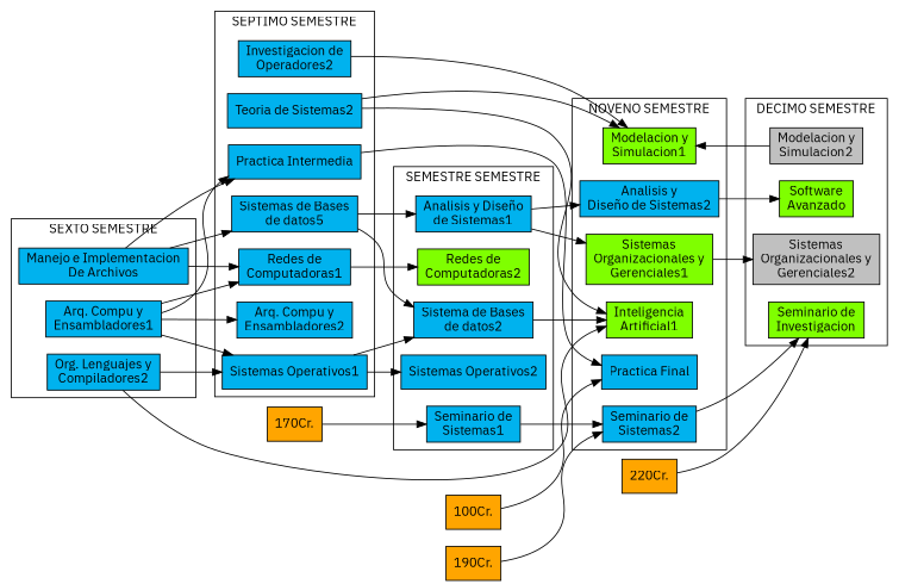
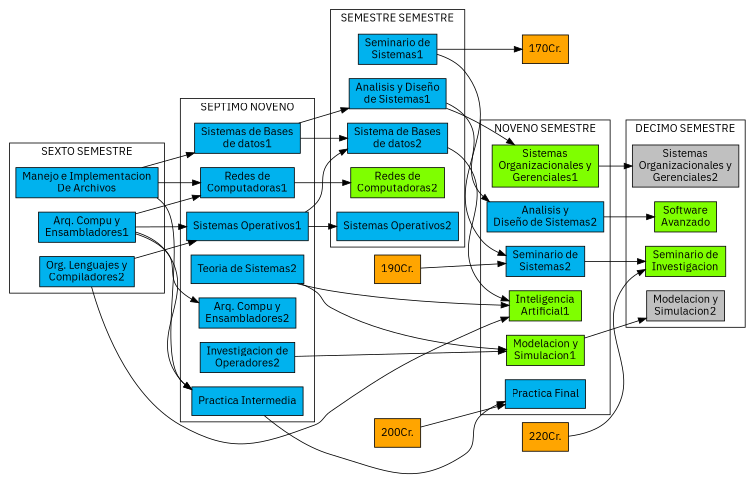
  digraph {
    fontname="IBM Plex Sans"
    rankdir=LR
    node [fillcolor=deepskyblue2 fontname="IBM Plex Sans" shape=box style=filled]
    edge [fontname="IBM Plex Sans"]
    n1 [label="Manejo e Implementacion\nDe Archivos"]
    n2 [label="Arq. Compu y\nEnsambladores1"]
    n3 [label="Org. Lenguajes y\nCompiladores2"]
    n4 [label="Teoria de Sistemas2"]
    n5 [label="Sistemas Operativos1"]
    n6 [label="Arq. Compu y\nEnsambladores2"]
    n7 [label="Redes de\nComputadoras1"]
-   n8 [label="Sistemas de Bases\nde datos5"]
+   n8 [label="Sistemas de Bases\nde datos1"]
    n9 [label="Investigacion de\nOperadores2"]
    n10 [label="Practica Intermedia"]
    n11 [label="Sistemas Operativos2"]
    n12 [fillcolor=chartreuse label="Redes de\nComputadoras2"]
    n13 [label="Sistema de Bases\nde datos2"]
    n14 [label="Analisis y Diseño\nde Sistemas1"]
    n15 [label="Seminario de\nSistemas1"]
    n16 [fillcolor=chartreuse label="Modelacion y\nSimulacion1"]
    n17 [fillcolor=chartreuse label="Sistemas\nOrganizacionales y\nGerenciales1"]
    n18 [fillcolor=chartreuse label="Inteligencia\nArtificial1"]
    n19 [label="Analisis y\nDiseño de Sistemas2"]
    n20 [label="Seminario de\nSistemas2"]
    n21 [label="Practica Final"]
    n22 [fillcolor=gray label="Sistemas\nOrganizacionales y\nGerenciales2"]
    n23 [fillcolor=gray label="Modelacion y\nSimulacion2"]
    n24 [fillcolor=chartreuse label="Software\nAvanzado"]
    n25 [fillcolor=chartreuse label="Seminario de\nInvestigacion"]
    n26 [fillcolor=orange label="170Cr."]
    n27 [fillcolor=orange label="190Cr."]
-   n28 [fillcolor=orange label="100Cr."]
+   n28 [fillcolor=orange label="200Cr."]
    n29 [fillcolor=orange label="220Cr."]
    subgraph cluster_1 {
      label="SEXTO SEMESTRE"
      n1
      n2
      n3
    }
    subgraph cluster_2 {
-     label="SEPTIMO SEMESTRE"
+     label="SEPTIMO NOVENO"
      n4
      n5
      n6
      n7
      n8
      n9
      n10
    }
    subgraph cluster_3 {
      label="SEMESTRE SEMESTRE"
      n11
      n12
      n13
      n14
      n15
    }
    subgraph cluster_4 {
      label="NOVENO SEMESTRE"
      n16
      n17
      n18
      n19
      n20
      n21
    }
    subgraph cluster_5 {
      label="DECIMO SEMESTRE"
      n22
      n23
      n24
      n25
    }
    n1 -> n7
    n1 -> n8
    n1 -> n10
    n2 -> n5
    n2 -> n6
    n2 -> n7
    n2 -> n10
    n3 -> n5
    n3 -> n18
    n4 -> n16
    n4 -> n18
    n5 -> n11
    n5 -> n13
    n7 -> n12
    n8 -> n13
    n8 -> n14
    n9 -> n16
    n10 -> n21
    n13 -> n18
    n14 -> n17
    n14 -> n19
    n15 -> n20
-   n23 -> n16
+   n16 -> n23
    n17 -> n22
    n19 -> n24
    n20 -> n25
-   n26 -> n15
+   n15 -> n26
    n27 -> n20
    n28 -> n21
    n29 -> n25
  }
